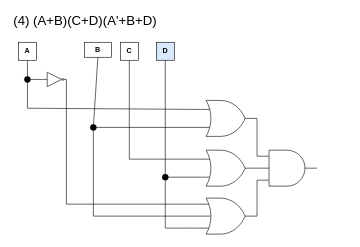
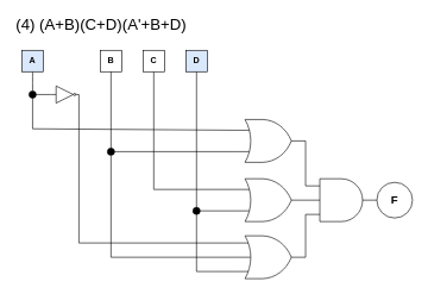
  <mxCell id="0" />
  <mxCell id="1" parent="0" />
  <mxCell id="2" style="edgeStyle=none;rounded=0;orthogonalLoop=1;jettySize=auto;html=1;exitX=1;exitY=0.5;exitDx=0;exitDy=0;entryX=0;entryY=0.75;entryDx=0;entryDy=0;entryPerimeter=0;fontSize=12;endArrow=none;endFill=0;startSize=8;endSize=8;startArrow=none;" edge="1" parent="1" source="26" target="18"><mxGeometry relative="1" as="geometry"><Array as="points" /></mxGeometry></mxCell>
- <mxCell id="3" value="B" style="rounded=0;whiteSpace=wrap;html=1;fontStyle=1;" vertex="1" parent="1"><mxGeometry x="140" y="70" width="45" height="25" as="geometry" /></mxCell>
+ <mxCell id="3" value="B" style="rounded=0;whiteSpace=wrap;html=1;fontStyle=1;" vertex="1" parent="1"><mxGeometry x="140" y="70" width="30" height="30" as="geometry" /></mxCell>
  <mxCell id="4" style="edgeStyle=none;rounded=0;orthogonalLoop=1;jettySize=auto;html=1;exitX=0.5;exitY=1;exitDx=0;exitDy=0;entryX=0;entryY=0.25;entryDx=0;entryDy=0;entryPerimeter=0;fontSize=12;endArrow=none;endFill=0;startSize=8;endSize=8;" edge="1" parent="1" source="5" target="20"><mxGeometry relative="1" as="geometry"><Array as="points"><mxPoint x="215" y="265" /></Array></mxGeometry></mxCell>
  <mxCell id="5" value="C" style="rounded=0;whiteSpace=wrap;html=1;fontStyle=1;" vertex="1" parent="1"><mxGeometry x="200" y="70" width="30" height="30" as="geometry" /></mxCell>
  <mxCell id="6" style="edgeStyle=none;rounded=0;orthogonalLoop=1;jettySize=auto;html=1;exitX=1;exitY=0.5;exitDx=0;exitDy=0;entryX=0;entryY=0.75;entryDx=0;entryDy=0;entryPerimeter=0;fontSize=12;endArrow=none;endFill=0;startSize=8;endSize=8;startArrow=none;" edge="1" parent="1" source="29" target="20"><mxGeometry relative="1" as="geometry"><Array as="points" /></mxGeometry></mxCell>
  <mxCell id="7" value="D" style="rounded=0;whiteSpace=wrap;html=1;fontStyle=1;fillColor=#dae8fc;" vertex="1" parent="1"><mxGeometry x="260" y="70" width="30" height="30" as="geometry" /></mxCell>
  <mxCell id="8" style="edgeStyle=none;curved=1;rounded=0;orthogonalLoop=1;jettySize=auto;html=1;exitX=0.5;exitY=1;exitDx=0;exitDy=0;entryX=0.5;entryY=0;entryDx=0;entryDy=0;fontSize=12;startSize=8;endSize=8;endArrow=none;endFill=0;" edge="1" parent="1" source="9" target="15"><mxGeometry relative="1" as="geometry" /></mxCell>
- <mxCell id="9" value="A" style="rounded=0;whiteSpace=wrap;html=1;fontStyle=1;" vertex="1" parent="1"><mxGeometry x="30" y="70" width="30" height="30" as="geometry" /></mxCell>
+ <mxCell id="9" value="A" style="rounded=0;whiteSpace=wrap;html=1;fontStyle=1;fillColor=#dae8fc;" vertex="1" parent="1"><mxGeometry x="30" y="70" width="30" height="30" as="geometry" /></mxCell>
  <mxCell id="10" value="" style="group;" vertex="1" connectable="0" parent="1"><mxGeometry x="70" y="120" width="40" height="24" as="geometry" /></mxCell>
  <mxCell id="11" value="" style="verticalLabelPosition=bottom;shadow=0;dashed=0;align=center;html=1;verticalAlign=top;shape=mxgraph.electrical.logic_gates.buffer2;fontSize=16;" vertex="1" parent="10"><mxGeometry width="40" height="24" as="geometry" /></mxCell>
  <mxCell id="12" value="" style="verticalLabelPosition=bottom;shadow=0;dashed=0;align=center;html=1;verticalAlign=top;shape=mxgraph.electrical.logic_gates.inverting_contact;fontSize=16;" vertex="1" parent="10"><mxGeometry x="32" y="10" width="4" height="4" as="geometry" /></mxCell>
  <mxCell id="13" style="edgeStyle=none;rounded=0;orthogonalLoop=1;jettySize=auto;html=1;exitX=1;exitY=0.5;exitDx=0;exitDy=0;fontSize=12;endArrow=none;endFill=0;startSize=8;endSize=8;" edge="1" parent="1" source="15"><mxGeometry relative="1" as="geometry"><mxPoint x="70" y="132" as="targetPoint" /></mxGeometry></mxCell>
  <mxCell id="14" style="edgeStyle=none;rounded=0;orthogonalLoop=1;jettySize=auto;html=1;entryX=0;entryY=0.25;entryDx=0;entryDy=0;entryPerimeter=0;fontSize=12;endArrow=none;endFill=0;startSize=8;endSize=8;exitX=0.5;exitY=1;exitDx=0;exitDy=0;" edge="1" parent="1" source="15" target="18"><mxGeometry relative="1" as="geometry"><mxPoint x="45" y="140" as="sourcePoint" /><Array as="points"><mxPoint x="45" y="180" /></Array></mxGeometry></mxCell>
  <mxCell id="15" value="" style="ellipse;whiteSpace=wrap;html=1;aspect=fixed;fontSize=16;fillColor=#000000;" vertex="1" parent="1"><mxGeometry x="40" y="127" width="10" height="10" as="geometry" /></mxCell>
  <mxCell id="16" value="&lt;font style=&quot;font-size: 22px;&quot;&gt;(4) (A+B)(C+D)(A'+B+D)&lt;/font&gt;" style="text;html=1;strokeColor=none;fillColor=default;align=left;verticalAlign=middle;whiteSpace=wrap;rounded=0;fontSize=16;" vertex="1" parent="1"><mxGeometry x="20" y="20" width="260" height="30" as="geometry" /></mxCell>
  <mxCell id="17" style="edgeStyle=none;rounded=0;orthogonalLoop=1;jettySize=auto;html=1;exitX=1;exitY=0.5;exitDx=0;exitDy=0;exitPerimeter=0;entryX=0;entryY=0.167;entryDx=0;entryDy=0;entryPerimeter=0;fontSize=12;endArrow=none;endFill=0;startSize=8;endSize=8;" edge="1" parent="1" source="18" target="30"><mxGeometry relative="1" as="geometry" /></mxCell>
  <mxCell id="18" value="" style="verticalLabelPosition=bottom;shadow=0;dashed=0;align=center;html=1;verticalAlign=top;shape=mxgraph.electrical.logic_gates.logic_gate;operation=or;fontSize=16;" vertex="1" parent="1"><mxGeometry x="328" y="167" width="100" height="60" as="geometry" /></mxCell>
  <mxCell id="19" style="edgeStyle=none;rounded=0;orthogonalLoop=1;jettySize=auto;html=1;exitX=1;exitY=0.5;exitDx=0;exitDy=0;exitPerimeter=0;entryX=0;entryY=0.5;entryDx=0;entryDy=0;entryPerimeter=0;fontSize=12;endArrow=none;endFill=0;startSize=8;endSize=8;" edge="1" parent="1" source="20" target="30"><mxGeometry relative="1" as="geometry" /></mxCell>
  <mxCell id="20" value="" style="verticalLabelPosition=bottom;shadow=0;dashed=0;align=center;html=1;verticalAlign=top;shape=mxgraph.electrical.logic_gates.logic_gate;operation=or;fontSize=16;" vertex="1" parent="1"><mxGeometry x="328" y="250" width="100" height="60" as="geometry" /></mxCell>
  <mxCell id="21" style="edgeStyle=none;rounded=0;orthogonalLoop=1;jettySize=auto;html=1;exitX=1;exitY=0.5;exitDx=0;exitDy=0;exitPerimeter=0;entryX=0;entryY=0.833;entryDx=0;entryDy=0;entryPerimeter=0;fontSize=12;endArrow=none;endFill=0;startSize=8;endSize=8;" edge="1" parent="1" source="22" target="30"><mxGeometry relative="1" as="geometry" /></mxCell>
  <mxCell id="22" value="" style="verticalLabelPosition=bottom;shadow=0;dashed=0;align=center;html=1;verticalAlign=top;shape=mxgraph.electrical.logic_gates.logic_gate;operation=or;fontSize=16;numInputs=3;" vertex="1" parent="1"><mxGeometry x="328" y="330" width="100" height="60" as="geometry" /></mxCell>
  <mxCell id="23" style="edgeStyle=none;rounded=0;orthogonalLoop=1;jettySize=auto;html=1;exitX=1;exitY=0.5;exitDx=0;exitDy=0;entryX=0;entryY=0.167;entryDx=0;entryDy=0;entryPerimeter=0;fontSize=12;endArrow=none;endFill=0;startSize=8;endSize=8;" edge="1" parent="1" source="11" target="22"><mxGeometry relative="1" as="geometry"><Array as="points"><mxPoint x="110" y="340" /></Array></mxGeometry></mxCell>
  <mxCell id="24" value="" style="edgeStyle=none;rounded=0;orthogonalLoop=1;jettySize=auto;html=1;exitX=0.5;exitY=1;exitDx=0;exitDy=0;entryX=0;entryY=0.75;entryDx=0;entryDy=0;entryPerimeter=0;fontSize=12;endArrow=none;endFill=0;startSize=8;endSize=8;" edge="1" parent="1" source="3" target="26"><mxGeometry relative="1" as="geometry"><mxPoint x="155" y="100" as="sourcePoint" /><mxPoint x="328" y="212" as="targetPoint" /><Array as="points"><mxPoint x="155" y="212" /></Array></mxGeometry></mxCell>
  <mxCell id="25" style="edgeStyle=none;rounded=0;orthogonalLoop=1;jettySize=auto;html=1;exitX=0.5;exitY=1;exitDx=0;exitDy=0;entryX=0;entryY=0.5;entryDx=0;entryDy=0;entryPerimeter=0;fontSize=12;endArrow=none;endFill=0;startSize=8;endSize=8;" edge="1" parent="1" source="26" target="22"><mxGeometry relative="1" as="geometry"><Array as="points"><mxPoint x="155" y="360" /></Array></mxGeometry></mxCell>
  <mxCell id="26" value="" style="ellipse;whiteSpace=wrap;html=1;aspect=fixed;fontSize=16;fillColor=#000000;" vertex="1" parent="1"><mxGeometry x="150" y="207" width="10" height="10" as="geometry" /></mxCell>
  <mxCell id="27" value="" style="edgeStyle=none;rounded=0;orthogonalLoop=1;jettySize=auto;html=1;exitX=0.5;exitY=1;exitDx=0;exitDy=0;entryX=0;entryY=0.75;entryDx=0;entryDy=0;entryPerimeter=0;fontSize=12;endArrow=none;endFill=0;startSize=8;endSize=8;" edge="1" parent="1" source="7" target="29"><mxGeometry relative="1" as="geometry"><mxPoint x="275" y="100" as="sourcePoint" /><mxPoint x="328" y="295" as="targetPoint" /><Array as="points"><mxPoint x="275" y="295" /></Array></mxGeometry></mxCell>
  <mxCell id="28" style="edgeStyle=none;rounded=0;orthogonalLoop=1;jettySize=auto;html=1;exitX=0.5;exitY=1;exitDx=0;exitDy=0;entryX=0;entryY=0.833;entryDx=0;entryDy=0;entryPerimeter=0;fontSize=12;endArrow=none;endFill=0;startSize=8;endSize=8;" edge="1" parent="1" source="29" target="22"><mxGeometry relative="1" as="geometry"><Array as="points"><mxPoint x="275" y="380" /></Array></mxGeometry></mxCell>
  <mxCell id="29" value="" style="ellipse;whiteSpace=wrap;html=1;aspect=fixed;fontSize=16;fillColor=#000000;" vertex="1" parent="1"><mxGeometry x="270" y="290" width="10" height="10" as="geometry" /></mxCell>
  <mxCell id="30" value="" style="verticalLabelPosition=bottom;shadow=0;dashed=0;align=center;html=1;verticalAlign=top;shape=mxgraph.electrical.logic_gates.logic_gate;operation=and;fontSize=16;numInputs=3;" vertex="1" parent="1"><mxGeometry x="428" y="250" width="100" height="60" as="geometry" /></mxCell>
+ <mxCell id="31" value="&lt;b&gt;F&lt;/b&gt;" style="ellipse;whiteSpace=wrap;html=1;aspect=fixed;fontSize=16;" vertex="1" parent="1"><mxGeometry x="528" y="255" width="50" height="50" as="geometry" /></mxCell>
